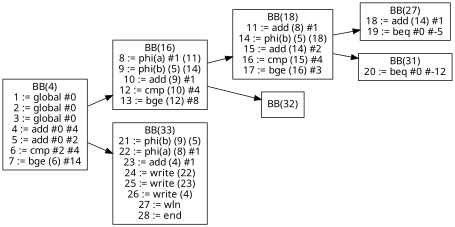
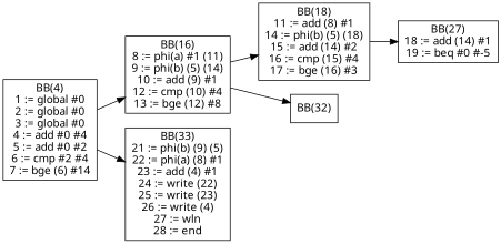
  digraph {
    rankdir=LR
    fontname="Noto Sans"
    node [shape=box fontname="Noto Sans"]
    edge [fontname="Noto Sans"]
    n1 [label="BB(4)\n1 := global #0\n2 := global #0\n3 := global #0\n4 := add #0 #4\n5 := add #0 #2\n6 := cmp #2 #4\n7 := bge (6) #14\n"]
    n2 [label="BB(16)\n8 := phi(a) #1 (11)\n9 := phi(b) (5) (14)\n10 := add (9) #1\n12 := cmp (10) #4\n13 := bge (12) #8\n"]
    n3 [label="BB(33)\n21 := phi(b) (9) (5)\n22 := phi(a) (8) #1\n23 := add (4) #1\n24 := write (22)\n25 := write (23)\n26 := write (4)\n27 := wln\n28 := end\n"]
    n4 [label="BB(18)\n11 := add (8) #1\n14 := phi(b) (5) (18)\n15 := add (14) #2\n16 := cmp (15) #4\n17 := bge (16) #3\n"]
    n5 [label="BB(32)\n"]
    n6 [label="BB(27)\n18 := add (14) #1\n19 := beq #0 #-5\n"]
-   n7 [label="BB(31)\n20 := beq #0 #-12\n"]
    n1 -> n2
    n1 -> n3
    n2 -> n4
    n2 -> n5
    n4 -> n6
-   n4 -> n7
  }
